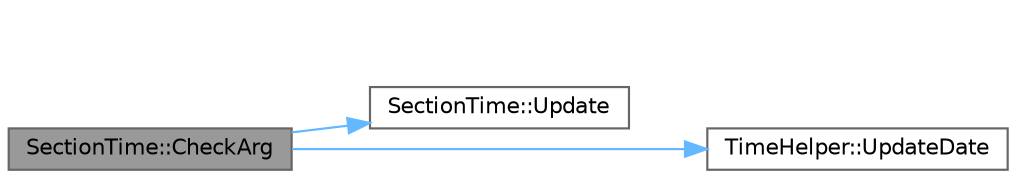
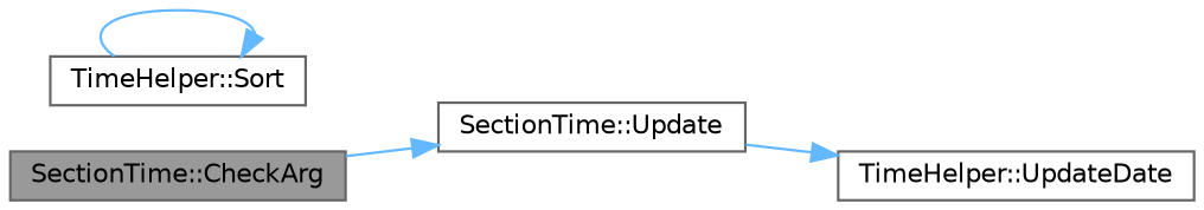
  digraph {
    rankdir=LR
    node [color=grey40 fillcolor=white fontname=Helvetica fontsize=10 shape=box style=filled]
    edge [color=steelblue1 fontname=Helvetica fontsize=10 labelfontname=Helvetica labelfontsize=10 style=solid]
    n1 [color=gray40 fillcolor=grey60 fontcolor=black height=0.2 label="SectionTime::CheckArg" width=0.4]
    n2 [height=0.2 label="SectionTime::Update" width=0.4]
    n3 [height=0.2 label="TimeHelper::UpdateDate" width=0.4]
+   n4 [height=0.2 label="TimeHelper::Sort" width=0.4]
    n1 -> n2
-   n1 -> n3
+   n2 -> n3
+   n4 -> n4
  }
